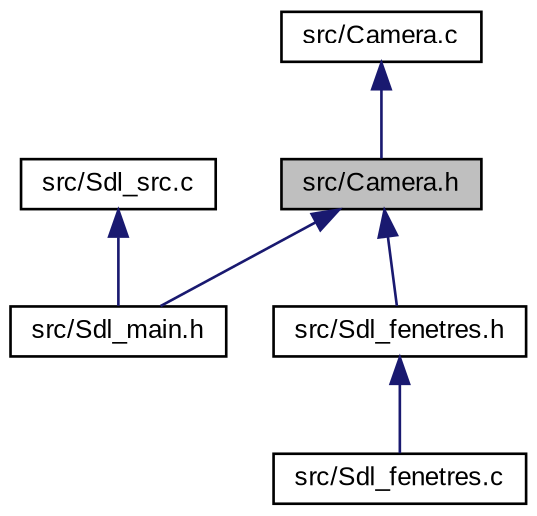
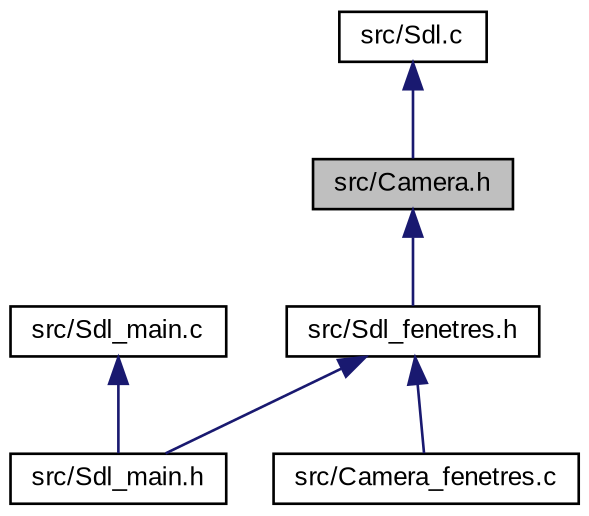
  digraph {
    fontname="Liberation Sans"
    node [color=black fillcolor=white fontname="Liberation Sans" fontsize=10 shape=record style=filled]
    edge [color=midnightblue dir=back fontname="Liberation Sans" fontsize=10 labelfontname=Helvetica labelfontsize=10 style=solid]
    n1 [fillcolor=grey75 fontcolor=black height=0.2 label="src/Camera.h" width=0.4]
    n2 [height=0.2 label="src/Sdl_fenetres.h" width=0.4]
-   n3 [height=0.2 label="src/Camera.c" width=0.4]
-   n4 [height=0.2 label="src/Sdl_fenetres.c" width=0.4]
+   n3 [height=0.2 label="src/Sdl.c" width=0.4]
+   n4 [height=0.2 label="src/Camera_fenetres.c" width=0.4]
    n5 [height=0.2 label="src/Sdl_main.h" width=0.4]
-   n6 [height=0.2 label="src/Sdl_src.c" width=0.4]
+   n6 [height=0.2 label="src/Sdl_main.c" width=0.4]
    n1 -> n2
    n2 -> n4
-   n1 -> n5
+   n2 -> n5
    n3 -> n1
    n6 -> n5
  }
